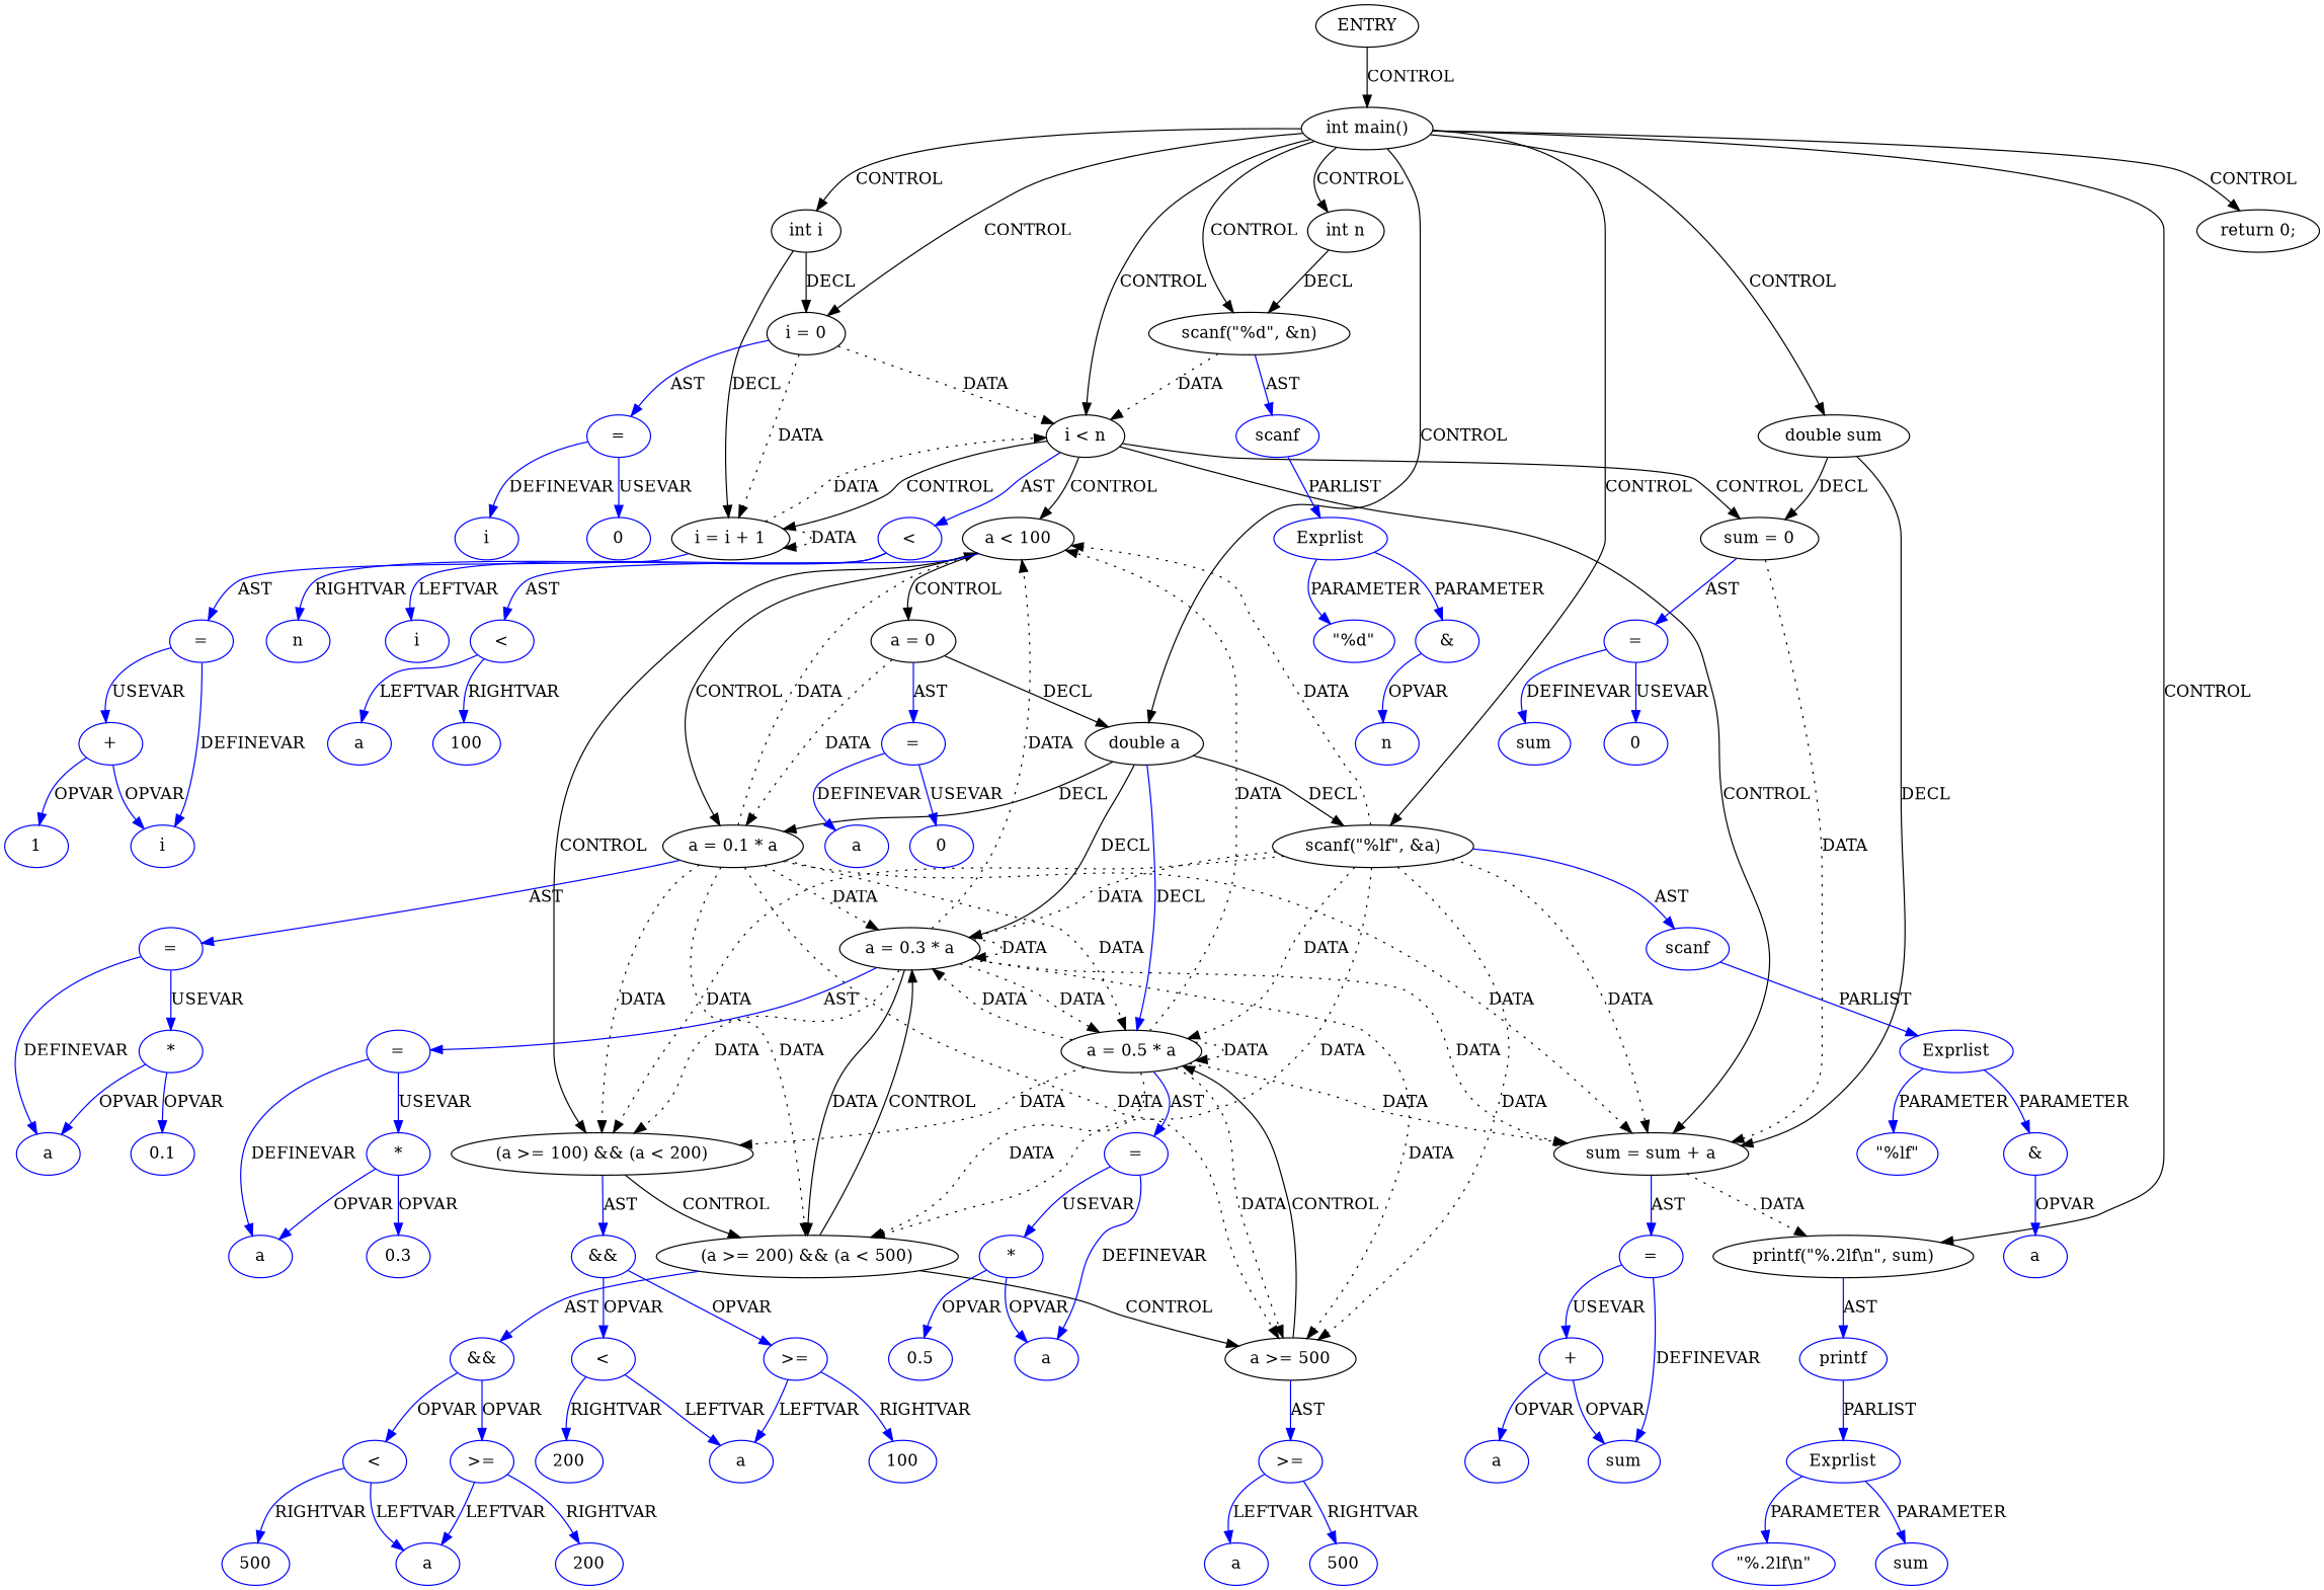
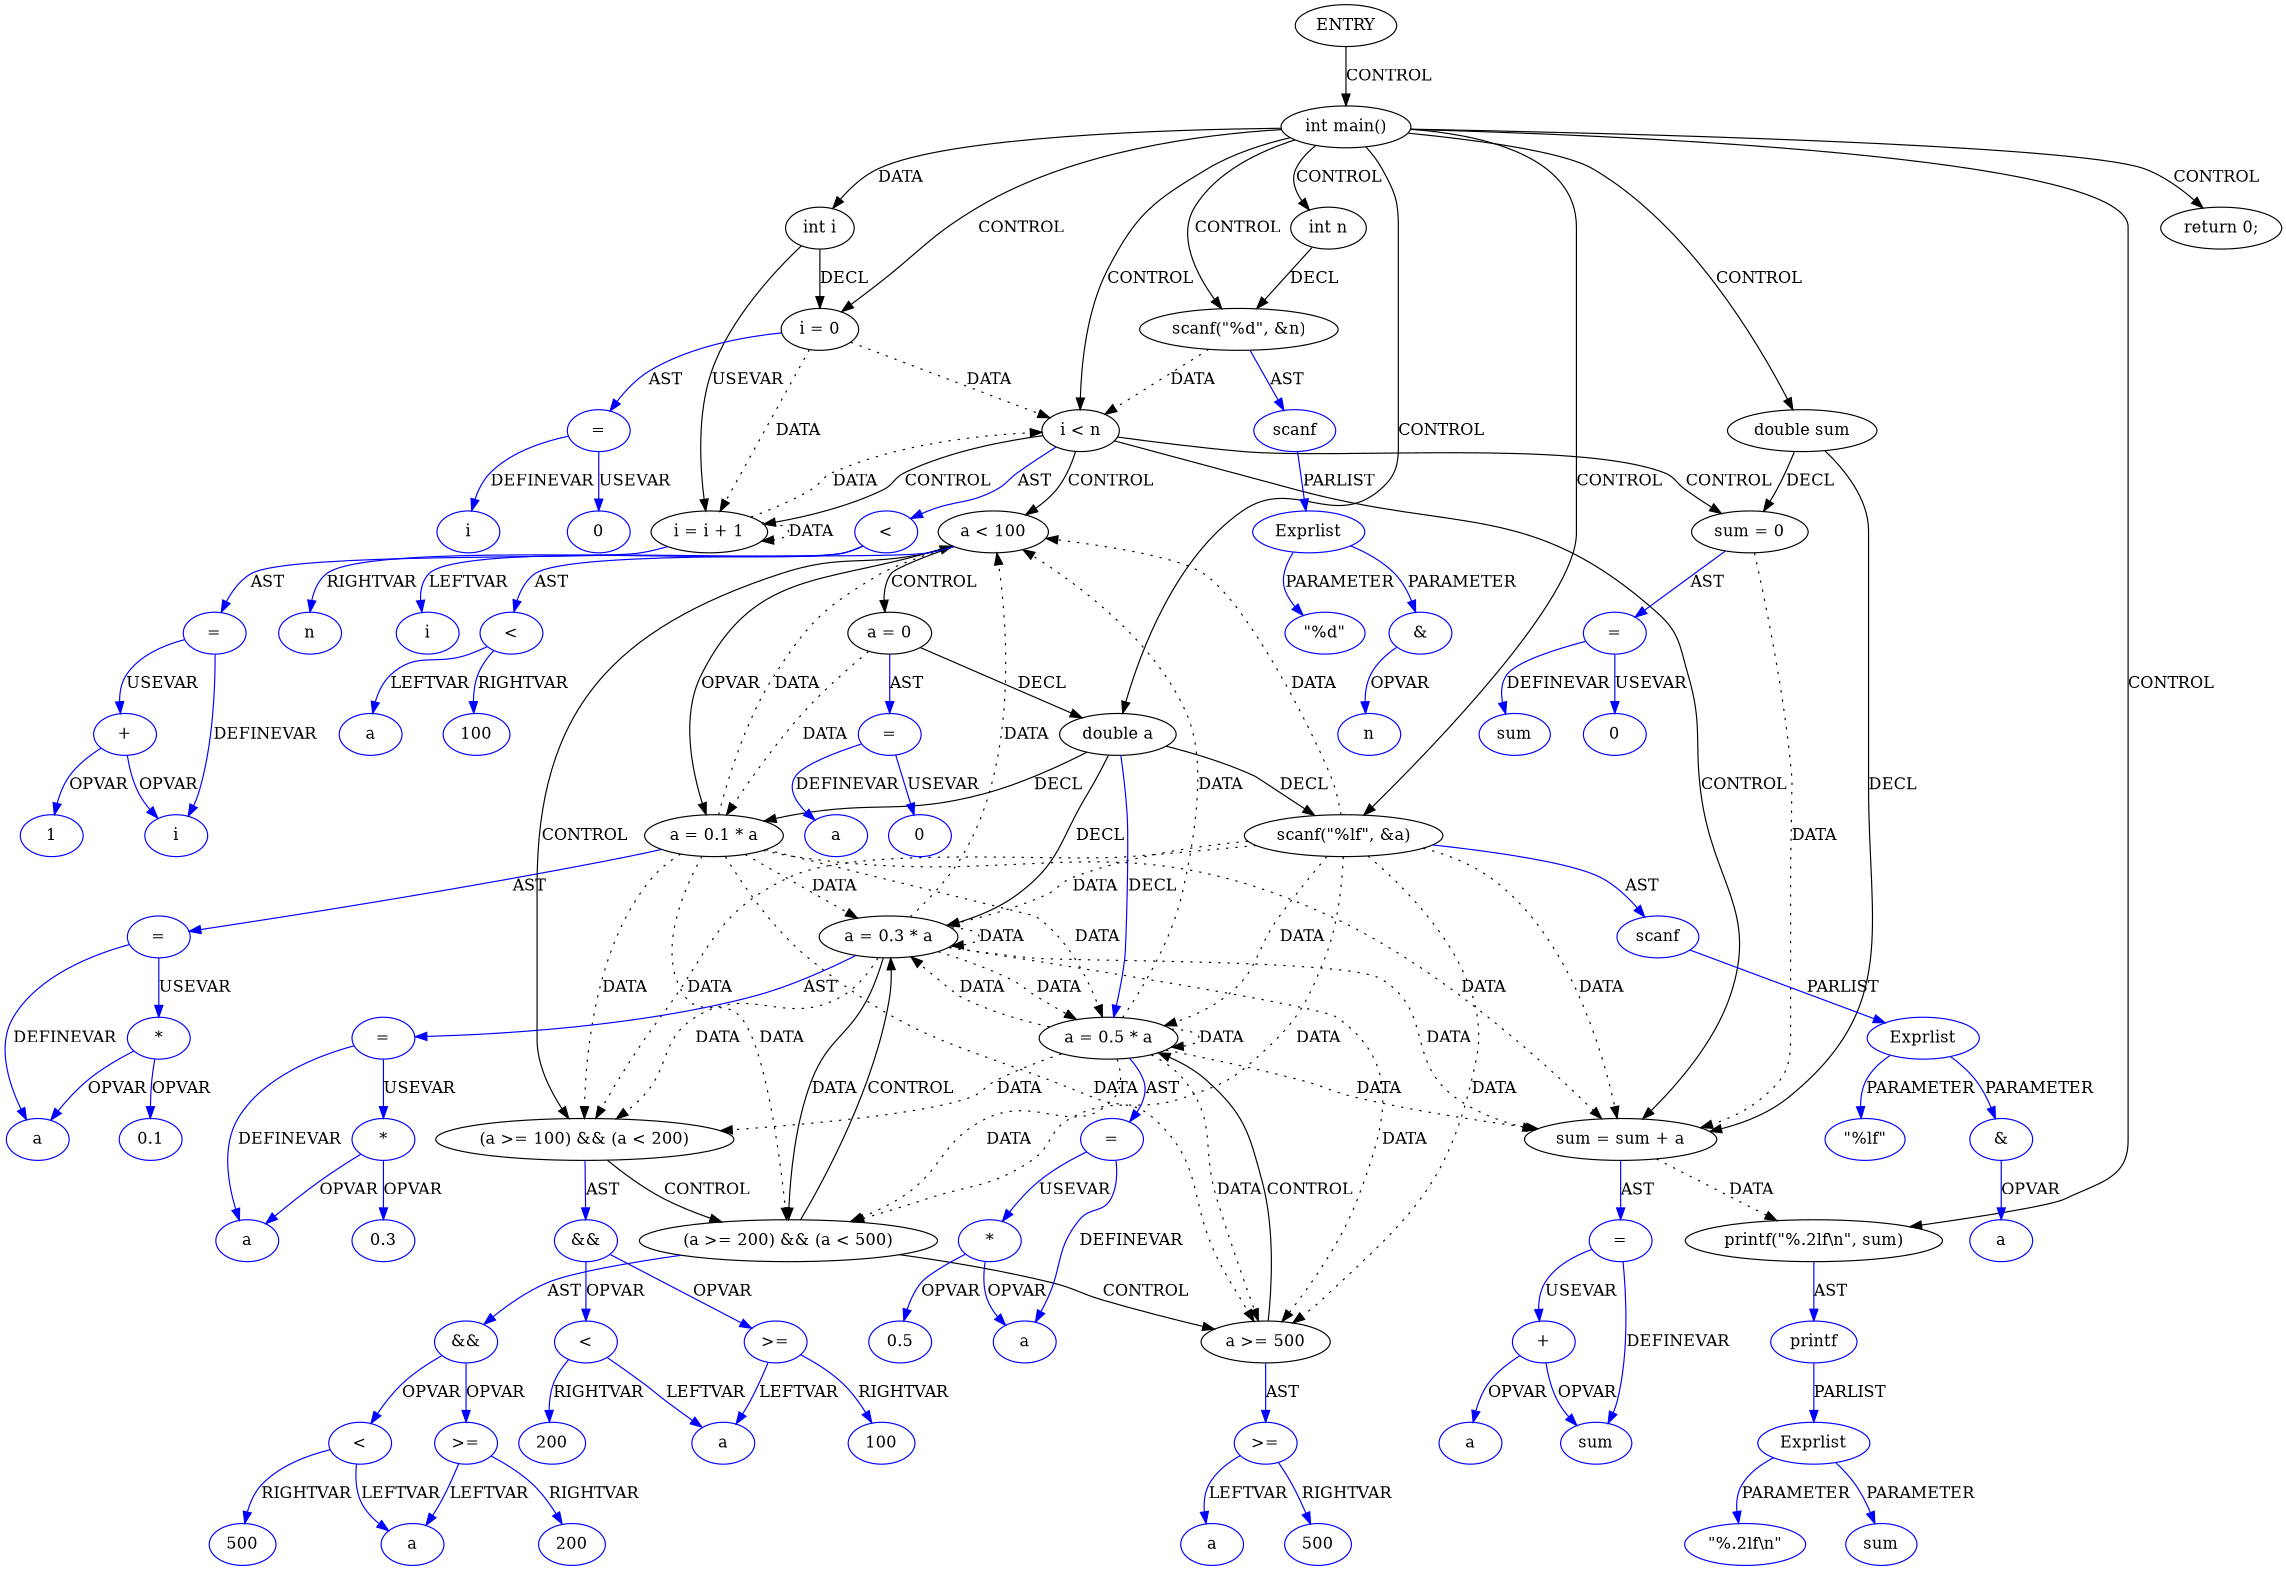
  digraph {
    node [coord=10 type=VAR color=blue]
    edge [color=blue]
    n1 [coord=-1 label=ENTRY type=ENTRY color=""]
    n2 [coord=3 label="int main()" type=CONTROL color=""]
    n3 [coord=4 label="int i" type=DECL varname=i vartype=int color=""]
    n4 [coord=5 label="int n" type=DECL varname=n vartype=int color=""]
    n5 [coord=6 label="double a" type=DECL varname=a vartype=double color=""]
    n6 [coord=7 label="double sum" type=DECL varname=sum vartype=double color=""]
    n7 [coord=8 label="scanf(\"%lf\", &a)" type=CALL color=""]
    n8 [coord=9 label="scanf(\"%d\", &n)" type=CALL color=""]
    n9 [label="i = 0" type=ASSIGN color=""]
    n10 [label="i < n" type=CONTROL color=""]
    n11 [coord=23 label="printf(\"%.2lf\\n\", sum)" type=CALL color=""]
    n12 [coord=24 label="return 0;" type=CONTROL color=""]
    n13 [label="i = i + 1" type=ASSIGN color=""]
    n14 [coord=14 label="a = 0.1 * a" type=ASSIGN color=""]
    n15 [coord=17 label="a = 0.3 * a" type=ASSIGN color=""]
    n16 [coord=19 label="a = 0.5 * a" type=ASSIGN color=""]
    n17 [coord=11 label="sum = 0" type=ASSIGN color=""]
    n18 [coord=21 label="sum = sum + a" type=ASSIGN color=""]
    n19 [coord=8 label=scanf type=FUNCNAME]
    n20 [coord=12 label="a < 100" type=CONTROL color=""]
    n21 [coord=15 label="(a >= 100) && (a < 200)" type=CONTROL color=""]
    n22 [coord=16 label="(a >= 200) && (a < 500)" type=CONTROL color=""]
    n23 [coord=18 label="a >= 500" type=CONTROL color=""]
    n24 [coord=9 label=scanf type=FUNCNAME]
    n25 [label="=" type=ASSIGNOP]
    n26 [label="<" type=OP]
    n27 [coord=23 label=printf type=FUNCNAME]
    n28 [label="=" type=ASSIGNOP]
    n29 [coord=13 label="a = 0" type=ASSIGN color=""]
    n30 [coord=13 label="=" type=ASSIGNOP]
    n31 [coord=14 label="=" type=ASSIGNOP]
    n32 [coord=17 label="=" type=ASSIGNOP]
    n33 [coord=19 label="=" type=ASSIGNOP]
    n34 [coord=11 label="=" type=ASSIGNOP]
    n35 [coord=21 label="=" type=ASSIGNOP]
    n36 [coord=8 label=Exprlist type=EXPRS]
    n37 [coord=12 label="<" type=OP]
    n38 [coord=15 label="&&" type=OP]
    n39 [coord=16 label="&&" type=OP]
    n40 [coord=18 label=">=" type=OP]
    n41 [coord=8 label="\"%lf\"" type=CONST]
    n42 [coord=8 label="&" type=OP]
    n43 [coord=8 label=a]
    n44 [coord=9 label=Exprlist type=EXPRS]
    n45 [coord=9 label="\"%d\"" type=CONST]
    n46 [coord=9 label="&" type=OP]
    n47 [coord=9 label=n]
    n48 [label=i]
    n49 [label=0 type=CONST]
    n50 [label=i]
    n51 [label=n]
    n52 [coord=11 label=sum]
    n53 [coord=11 label=0 type=CONST]
    n54 [coord=12 label=a]
    n55 [coord=12 label=100 type=CONST]
    n56 [coord=13 label=a]
    n57 [coord=13 label=0 type=CONST]
    n58 [coord=14 label=a]
    n59 [coord=14 label="*" type=OP]
    n60 [coord=14 label=0.1 type=CONST]
    n61 [coord=15 label=">=" type=OP]
    n62 [coord=15 label="<" type=OP]
    n63 [coord=16 label=">=" type=OP]
    n64 [coord=16 label="<" type=OP]
    n65 [coord=17 label=a]
    n66 [coord=17 label="*" type=OP]
    n67 [coord=17 label=0.3 type=CONST]
    n68 [coord=18 label=a]
    n69 [coord=18 label=500 type=CONST]
    n70 [coord=19 label=a]
    n71 [coord=19 label="*" type=OP]
    n72 [coord=19 label=0.5 type=CONST]
    n73 [coord=16 label=a]
    n74 [coord=16 label=200 type=CONST]
    n75 [coord=16 label=500 type=CONST]
    n76 [coord=15 label=a]
    n77 [coord=15 label=100 type=CONST]
    n78 [coord=15 label=200 type=CONST]
    n79 [coord=21 label=sum]
    n80 [coord=21 label="+" type=OP]
    n81 [coord=21 label=a]
    n82 [label=i]
    n83 [label="+" type=OP]
    n84 [label=1 type=CONST]
    n85 [coord=23 label=Exprlist type=EXPRS]
    n86 [coord=23 label="\"%.2lf\\n\"" type=CONST]
    n87 [coord=23 label=sum]
    n1 -> n2 [label=CONTROL color=""]
-   n2 -> n3 [label=CONTROL color=""]
+   n2 -> n3 [label=DATA color=""]
    n2 -> n4 [label=CONTROL color=""]
    n2 -> n5 [label=CONTROL color=""]
    n2 -> n6 [label=CONTROL color=""]
    n2 -> n7 [label=CONTROL color=""]
    n2 -> n8 [label=CONTROL color=""]
    n2 -> n9 [label=CONTROL color=""]
    n2 -> n10 [label=CONTROL color=""]
    n2 -> n11 [label=CONTROL color=""]
    n2 -> n12 [label=CONTROL color=""]
    n3 -> n9 [label=DECL color=""]
-   n3 -> n13 [label=DECL color=""]
+   n3 -> n13 [label=USEVAR color=""]
    n4 -> n8 [label=DECL color=""]
    n5 -> n7 [label=DECL color=""]
    n5 -> n14 [label=DECL color=""]
    n5 -> n15 [label=DECL color=""]
    n5 -> n16 [label=DECL]
    n6 -> n17 [label=DECL color=""]
    n6 -> n18 [label=DECL color=""]
    n7 -> n15 [label=DATA style=dotted color=""]
    n7 -> n16 [label=DATA style=dotted color=""]
    n7 -> n18 [label=DATA style=dotted color=""]
    n7 -> n19 [label=AST]
    n7 -> n20 [label=DATA style=dotted color=""]
    n7 -> n21 [label=DATA style=dotted color=""]
    n7 -> n22 [label=DATA style=dotted color=""]
    n7 -> n23 [label=DATA style=dotted color=""]
    n8 -> n10 [label=DATA style=dotted color=""]
    n8 -> n24 [label=AST]
    n9 -> n10 [label=DATA style=dotted color=""]
    n9 -> n13 [label=DATA style=dotted color=""]
    n9 -> n25 [label=AST]
    n10 -> n13 [label=CONTROL color=""]
    n10 -> n17 [label=CONTROL color=""]
    n10 -> n18 [label=CONTROL color=""]
    n10 -> n20 [label=CONTROL color=""]
    n10 -> n26 [label=AST]
    n11 -> n27 [label=AST]
    n13 -> n10 [label=DATA style=dotted color=""]
    n13 -> n13 [label=DATA style=dotted color=""]
    n13 -> n28 [label=AST]
    n14 -> n15 [label=DATA style=dotted color=""]
    n14 -> n16 [label=DATA style=dotted color=""]
    n14 -> n18 [label=DATA style=dotted color=""]
    n14 -> n20 [label=DATA style=dotted color=""]
    n14 -> n21 [label=DATA style=dotted color=""]
    n14 -> n22 [label=DATA style=dotted color=""]
    n14 -> n23 [label=DATA style=dotted color=""]
    n14 -> n31 [label=AST]
    n15 -> n15 [label=DATA style=dotted color=""]
    n15 -> n16 [label=DATA style=dotted color=""]
    n15 -> n18 [label=DATA style=dotted color=""]
    n15 -> n20 [label=DATA style=dotted color=""]
    n15 -> n21 [label=DATA style=dotted color=""]
    n15 -> n22 [label=DATA style=solid color=""]
    n15 -> n23 [label=DATA style=dotted color=""]
    n15 -> n32 [label=AST]
    n16 -> n15 [label=DATA style=dotted color=""]
    n16 -> n16 [label=DATA style=dotted color=""]
    n16 -> n18 [label=DATA style=dotted color=""]
    n16 -> n20 [label=DATA style=dotted color=""]
    n16 -> n21 [label=DATA style=dotted color=""]
    n16 -> n22 [label=DATA style=dotted color=""]
    n16 -> n23 [label=DATA style=dotted color=""]
    n16 -> n33 [label=AST]
    n17 -> n18 [label=DATA style=dotted color=""]
    n17 -> n34 [label=AST]
    n18 -> n11 [label=DATA style=dotted color=""]
    n18 -> n35 [label=AST]
    n19 -> n36 [label=PARLIST]
-   n20 -> n14 [label=CONTROL color=""]
+   n20 -> n14 [label=OPVAR color=""]
    n20 -> n21 [label=CONTROL color=""]
    n20 -> n29 [label=CONTROL color=""]
    n20 -> n37 [label=AST]
    n21 -> n22 [label=CONTROL color=""]
    n21 -> n38 [label=AST]
    n22 -> n15 [label=CONTROL color=""]
    n22 -> n23 [label=CONTROL color=""]
    n22 -> n39 [label=AST]
    n23 -> n16 [label=CONTROL color=""]
    n23 -> n40 [label=AST]
    n24 -> n44 [label=PARLIST]
    n25 -> n48 [label=DEFINEVAR]
    n25 -> n49 [label=USEVAR]
    n26 -> n50 [label=LEFTVAR]
    n26 -> n51 [label=RIGHTVAR]
    n27 -> n85 [label=PARLIST]
    n28 -> n82 [label=DEFINEVAR]
    n28 -> n83 [label=USEVAR]
    n29 -> n5 [label=DECL color=""]
    n29 -> n14 [label=DATA style=dotted color=""]
    n29 -> n30 [label=AST]
    n30 -> n56 [label=DEFINEVAR]
    n30 -> n57 [label=USEVAR]
    n31 -> n58 [label=DEFINEVAR]
    n31 -> n59 [label=USEVAR]
    n32 -> n65 [label=DEFINEVAR]
    n32 -> n66 [label=USEVAR]
    n33 -> n70 [label=DEFINEVAR]
    n33 -> n71 [label=USEVAR]
    n34 -> n52 [label=DEFINEVAR]
    n34 -> n53 [label=USEVAR]
    n35 -> n79 [label=DEFINEVAR]
    n35 -> n80 [label=USEVAR]
    n36 -> n41 [label=PARAMETER]
    n36 -> n42 [label=PARAMETER]
    n37 -> n54 [label=LEFTVAR]
    n37 -> n55 [label=RIGHTVAR]
    n38 -> n61 [label=OPVAR]
    n38 -> n62 [label=OPVAR]
    n39 -> n63 [label=OPVAR]
    n39 -> n64 [label=OPVAR]
    n40 -> n68 [label=LEFTVAR]
    n40 -> n69 [label=RIGHTVAR]
    n42 -> n43 [label=OPVAR]
    n44 -> n45 [label=PARAMETER]
    n44 -> n46 [label=PARAMETER]
    n46 -> n47 [label=OPVAR]
    n59 -> n58 [label=OPVAR]
    n59 -> n60 [label=OPVAR]
    n61 -> n76 [label=LEFTVAR]
    n61 -> n77 [label=RIGHTVAR]
    n62 -> n76 [label=LEFTVAR]
    n62 -> n78 [label=RIGHTVAR]
    n63 -> n73 [label=LEFTVAR]
    n63 -> n74 [label=RIGHTVAR]
    n64 -> n73 [label=LEFTVAR]
    n64 -> n75 [label=RIGHTVAR]
    n66 -> n65 [label=OPVAR]
    n66 -> n67 [label=OPVAR]
    n71 -> n70 [label=OPVAR]
    n71 -> n72 [label=OPVAR]
    n80 -> n79 [label=OPVAR]
    n80 -> n81 [label=OPVAR]
    n83 -> n82 [label=OPVAR]
    n83 -> n84 [label=OPVAR]
    n85 -> n86 [label=PARAMETER]
    n85 -> n87 [label=PARAMETER]
  }
